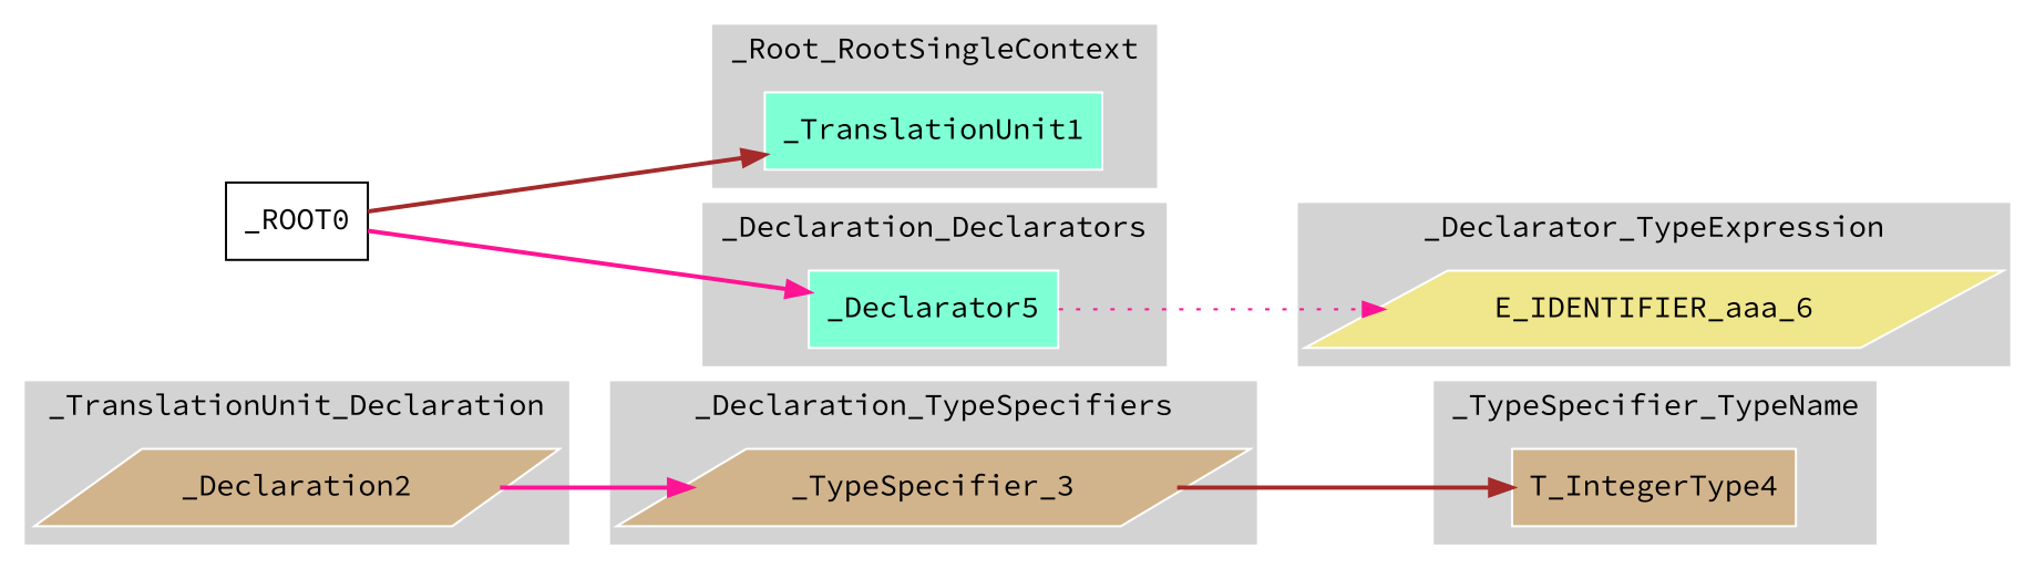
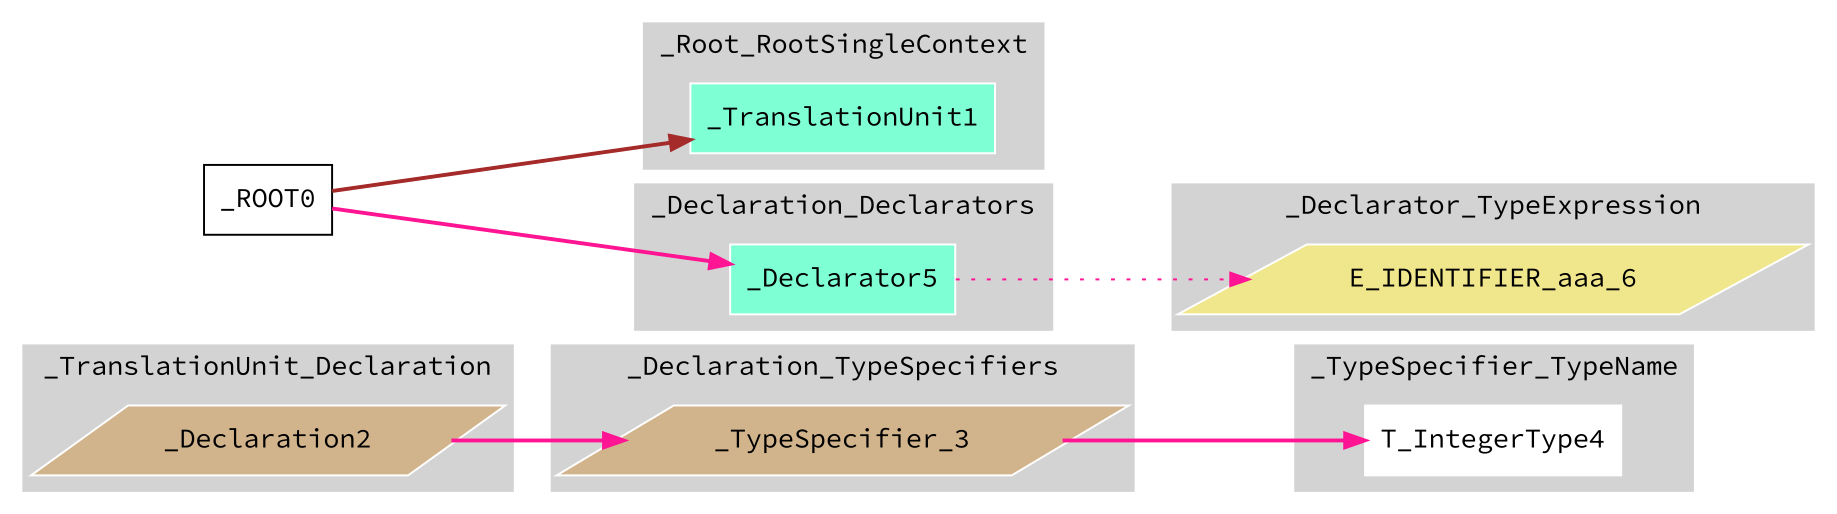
  digraph {
    fontname="Source Code Pro"
    rankdir=LR
    node [color=white fillcolor=tan fontname="Source Code Pro" shape=box style=filled]
    edge [color=deeppink fontname="Source Code Pro" style=bold]
    _Declaration2 [shape=parallelogram]
    _TranslationUnit1 [fillcolor=aquamarine]
    _TypeSpecifier_3 [shape=parallelogram]
    E_IDENTIFIER_aaa_6 [fillcolor=khaki shape=parallelogram]
    _Declarator5 [fillcolor=aquamarine]
-   T_IntegerType4
+   T_IntegerType4 [fillcolor=white]
    _ROOT0 [fillcolor=white color=""]
    subgraph cluster_1 {
      color=lightgrey
      label=_TranslationUnit_Declaration
      style=filled
      _Declaration2
    }
    subgraph cluster_2 {
      color=lightgrey
      label=_Root_RootSingleContext
      style=filled
      _TranslationUnit1
    }
    subgraph cluster_3 {
      color=lightgrey
      label=_Declaration_TypeSpecifiers
      style=filled
      _TypeSpecifier_3
    }
    subgraph cluster_4 {
      color=lightgrey
      label=_Declarator_TypeExpression
      style=filled
      E_IDENTIFIER_aaa_6
    }
    subgraph cluster_5 {
      color=lightgrey
      label=_Declaration_Declarators
      style=filled
      _Declarator5
    }
    subgraph cluster_6 {
      color=lightgrey
      label=_TypeSpecifier_TypeName
      style=filled
      T_IntegerType4
    }
    _Declaration2 -> _TypeSpecifier_3
-   _TypeSpecifier_3 -> T_IntegerType4 [color=brown]
+   _TypeSpecifier_3 -> T_IntegerType4
    _Declarator5 -> E_IDENTIFIER_aaa_6 [style=dotted]
    _ROOT0 -> _TranslationUnit1 [color=brown]
    _ROOT0 -> _Declarator5
  }
